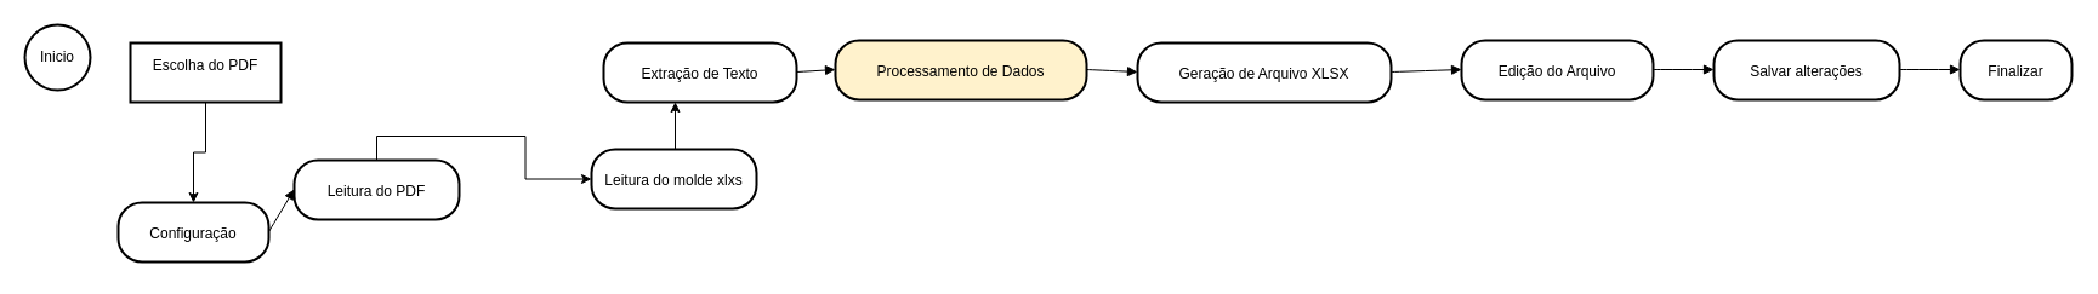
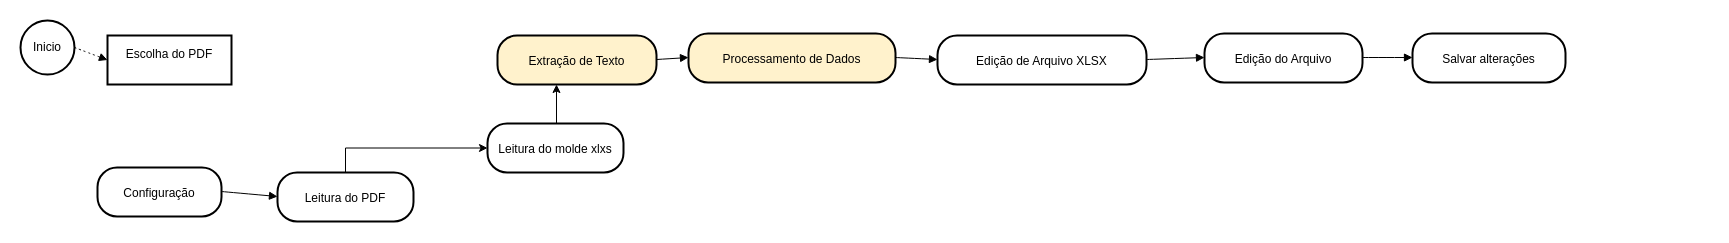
  <mxCell id="0" />
  <mxCell id="1" parent="0" />
  <mxCell id="2" value="Inicio" style="ellipse;aspect=fixed;strokeWidth=2;whiteSpace=wrap;" parent="1" vertex="1"><mxGeometry x="20" y="20" width="54" height="54" as="geometry" /></mxCell>
  <mxCell id="3" value="Configuração" style="rounded=1;arcSize=40;strokeWidth=2" parent="1" vertex="1"><mxGeometry x="97" y="167" width="124" height="49" as="geometry" /></mxCell>
  <mxCell id="4" style="edgeStyle=orthogonalEdgeStyle;rounded=0;orthogonalLoop=1;jettySize=auto;html=1;exitX=0.5;exitY=0;exitDx=0;exitDy=0;entryX=0;entryY=0.5;entryDx=0;entryDy=0;" edge="1" parent="1" source="5" target="21"><mxGeometry relative="1" as="geometry" /></mxCell>
- <mxCell id="5" value="Leitura do PDF" style="rounded=1;arcSize=40;strokeWidth=2" parent="1" vertex="1"><mxGeometry x="242" y="132" width="136" height="49" as="geometry" /></mxCell>
- <mxCell id="6" value="Extração de Texto" style="rounded=1;arcSize=40;strokeWidth=2" parent="1" vertex="1"><mxGeometry x="497" y="35" width="159" height="49" as="geometry" /></mxCell>
+ <mxCell id="5" value="Leitura do PDF" style="rounded=1;arcSize=40;strokeWidth=2" parent="1" vertex="1"><mxGeometry x="277" y="172" width="136" height="49" as="geometry" /></mxCell>
+ <mxCell id="6" value="Extração de Texto" style="rounded=1;arcSize=40;strokeWidth=2;fillColor=#fff2cc;" parent="1" vertex="1"><mxGeometry x="497" y="35" width="159" height="49" as="geometry" /></mxCell>
  <mxCell id="7" value="Processamento de Dados" style="rounded=1;arcSize=40;strokeWidth=2;fillColor=#fff2cc;" parent="1" vertex="1"><mxGeometry x="688" y="33" width="207" height="49" as="geometry" /></mxCell>
- <mxCell id="8" value="Geração de Arquivo XLSX" style="rounded=1;arcSize=40;strokeWidth=2" parent="1" vertex="1"><mxGeometry x="937" y="35" width="209" height="49" as="geometry" /></mxCell>
+ <mxCell id="8" value="Edição de Arquivo XLSX" style="rounded=1;arcSize=40;strokeWidth=2" parent="1" vertex="1"><mxGeometry x="937" y="35" width="209" height="49" as="geometry" /></mxCell>
  <mxCell id="9" value="Edição do Arquivo" style="rounded=1;arcSize=40;strokeWidth=2" parent="1" vertex="1"><mxGeometry x="1204" y="33" width="158" height="49" as="geometry" /></mxCell>
  <mxCell id="10" value="Salvar alterações" style="rounded=1;arcSize=40;strokeWidth=2" parent="1" vertex="1"><mxGeometry x="1412" y="33" width="153" height="49" as="geometry" /></mxCell>
- <mxCell id="11" value="Finalizar" style="rounded=1;arcSize=40;strokeWidth=2" parent="1" vertex="1"><mxGeometry x="1615" y="33" width="92" height="49" as="geometry" /></mxCell>
+ <mxCell id="12" value="" style="curved=1;dashed=1;dashPattern=2 3;startArrow=none;endArrow=block;exitX=1;exitY=0.5;entryX=0;entryY=0.5;entryDx=0;entryDy=0;" parent="1" source="2" target="20" edge="1"><mxGeometry relative="1" as="geometry"><Array as="points" /></mxGeometry></mxCell>
  <mxCell id="13" value="" style="curved=1;startArrow=none;endArrow=block;exitX=1;exitY=0.49;entryX=0;entryY=0.49;" parent="1" source="3" target="5" edge="1"><mxGeometry relative="1" as="geometry"><Array as="points" /></mxGeometry></mxCell>
  <mxCell id="14" value="" style="curved=1;startArrow=none;endArrow=block;exitX=1;exitY=0.49;entryX=0;entryY=0.49;" parent="1" source="6" target="7" edge="1"><mxGeometry relative="1" as="geometry"><Array as="points" /></mxGeometry></mxCell>
  <mxCell id="15" value="" style="curved=1;startArrow=none;endArrow=block;exitX=1;exitY=0.49;entryX=0;entryY=0.49;" parent="1" source="7" target="8" edge="1"><mxGeometry relative="1" as="geometry"><Array as="points" /></mxGeometry></mxCell>
  <mxCell id="16" value="" style="curved=1;startArrow=none;endArrow=block;exitX=1;exitY=0.49;entryX=0;entryY=0.49;" parent="1" source="8" target="9" edge="1"><mxGeometry relative="1" as="geometry"><Array as="points" /></mxGeometry></mxCell>
  <mxCell id="17" value="" style="curved=1;startArrow=none;endArrow=block;exitX=1;exitY=0.49;entryX=0;entryY=0.49;" parent="1" source="9" target="10" edge="1"><mxGeometry relative="1" as="geometry"><Array as="points" /></mxGeometry></mxCell>
- <mxCell id="18" value="" style="curved=1;startArrow=none;endArrow=block;exitX=1;exitY=0.49;entryX=0;entryY=0.49;" parent="1" source="10" target="11" edge="1"><mxGeometry relative="1" as="geometry"><Array as="points" /></mxGeometry></mxCell>
- <mxCell id="19" style="edgeStyle=orthogonalEdgeStyle;rounded=0;orthogonalLoop=1;jettySize=auto;html=1;exitX=0.5;exitY=1;exitDx=0;exitDy=0;" edge="1" parent="1" source="20" target="3"><mxGeometry relative="1" as="geometry" /></mxCell>
  <mxCell id="20" value="Escolha do PDF&#10;" style="arcSize=40;strokeWidth=2;rounded=0;" vertex="1" parent="1"><mxGeometry x="107" y="35" width="124" height="49" as="geometry" /></mxCell>
  <mxCell id="21" value="Leitura do molde xlxs" style="rounded=1;arcSize=40;strokeWidth=2" vertex="1" parent="1"><mxGeometry x="487" y="123" width="136" height="49" as="geometry" /></mxCell>
  <mxCell id="22" style="edgeStyle=orthogonalEdgeStyle;rounded=0;orthogonalLoop=1;jettySize=auto;html=1;exitX=0.5;exitY=0;exitDx=0;exitDy=0;entryX=0.371;entryY=1;entryDx=0;entryDy=0;entryPerimeter=0;" edge="1" parent="1" source="21" target="6"><mxGeometry relative="1" as="geometry" /></mxCell>
